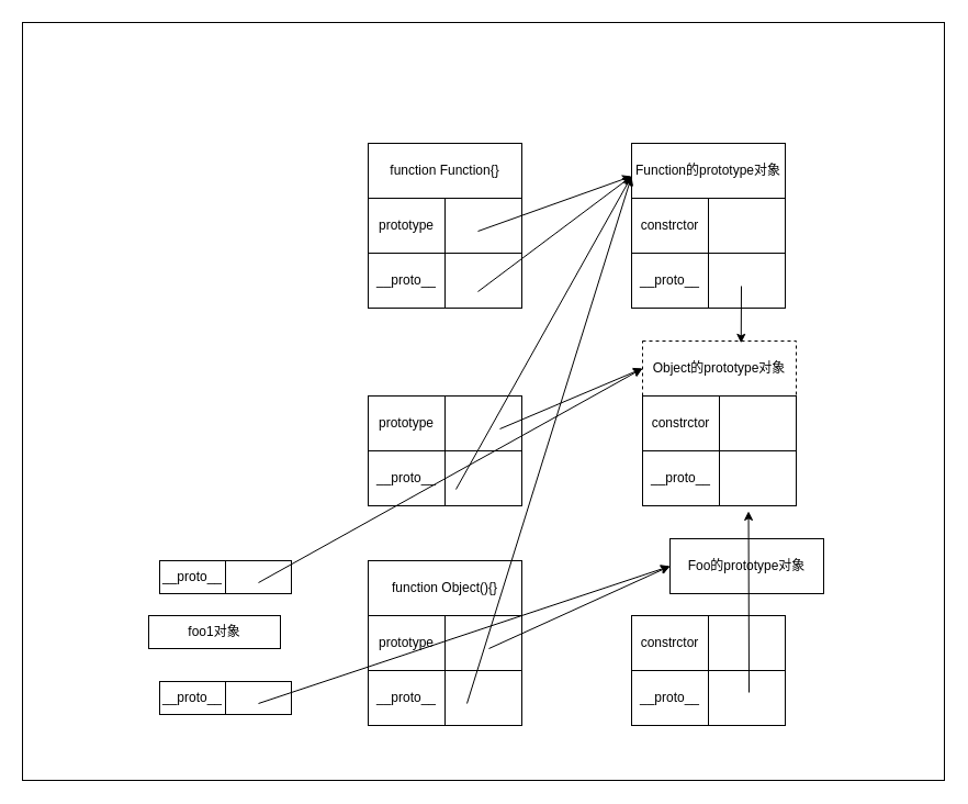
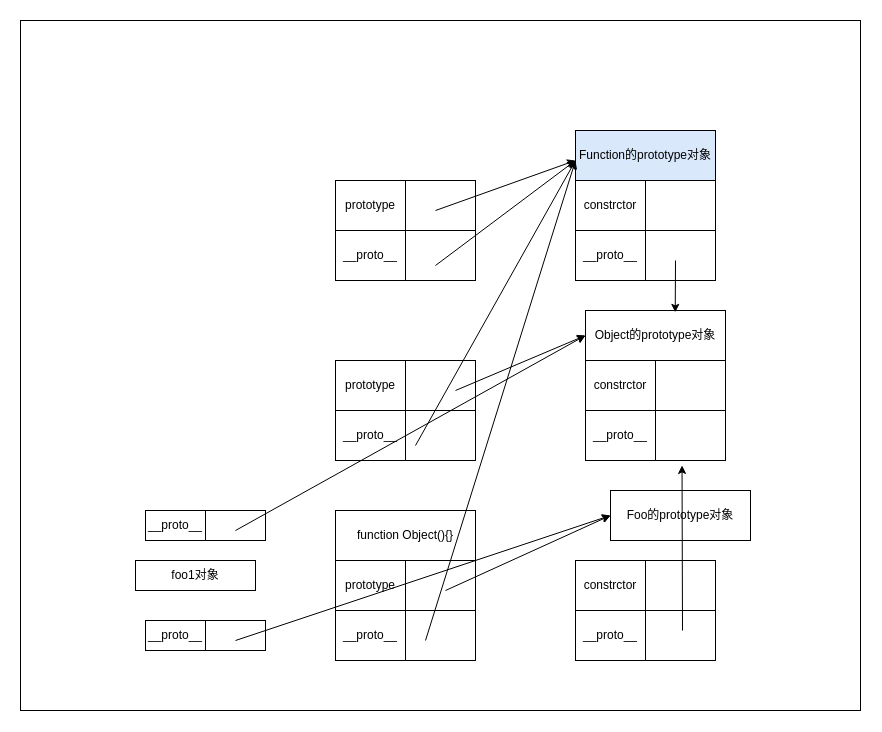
  <mxCell id="0" />
  <mxCell id="1" parent="0" />
  <mxCell id="2" value="" style="rounded=0;whiteSpace=wrap;html=1;" parent="1" vertex="1"><mxGeometry x="20" y="20" width="840" height="690" as="geometry" /></mxCell>
- <mxCell id="3" value="function Function{}" style="rounded=0;whiteSpace=wrap;html=1;" parent="1" vertex="1"><mxGeometry x="335" y="130" width="140" height="50" as="geometry" /></mxCell>
  <mxCell id="4" value="prototype" style="rounded=0;whiteSpace=wrap;html=1;" parent="1" vertex="1"><mxGeometry x="335" y="180" width="70" height="50" as="geometry" /></mxCell>
  <mxCell id="5" value="__proto__" style="rounded=0;whiteSpace=wrap;html=1;" parent="1" vertex="1"><mxGeometry x="335" y="230" width="70" height="50" as="geometry" /></mxCell>
  <mxCell id="6" value="" style="rounded=0;whiteSpace=wrap;html=1;" parent="1" vertex="1"><mxGeometry x="405" y="180" width="70" height="50" as="geometry" /></mxCell>
  <mxCell id="7" value="" style="rounded=0;whiteSpace=wrap;html=1;" parent="1" vertex="1"><mxGeometry x="405" y="230" width="70" height="50" as="geometry" /></mxCell>
- <mxCell id="8" value="Function的prototype对象" style="rounded=0;whiteSpace=wrap;html=1;" parent="1" vertex="1"><mxGeometry x="575" y="130" width="140" height="50" as="geometry" /></mxCell>
+ <mxCell id="8" value="Function的prototype对象" style="rounded=0;whiteSpace=wrap;html=1;fillColor=#dae8fc;" parent="1" vertex="1"><mxGeometry x="575" y="130" width="140" height="50" as="geometry" /></mxCell>
  <mxCell id="9" value="constrctor" style="rounded=0;whiteSpace=wrap;html=1;" parent="1" vertex="1"><mxGeometry x="575" y="180" width="70" height="50" as="geometry" /></mxCell>
  <mxCell id="10" value="__proto__" style="rounded=0;whiteSpace=wrap;html=1;" parent="1" vertex="1"><mxGeometry x="575" y="230" width="70" height="50" as="geometry" /></mxCell>
  <mxCell id="11" value="" style="rounded=0;whiteSpace=wrap;html=1;" parent="1" vertex="1"><mxGeometry x="645" y="180" width="70" height="50" as="geometry" /></mxCell>
  <mxCell id="12" value="" style="rounded=0;whiteSpace=wrap;html=1;" parent="1" vertex="1"><mxGeometry x="645" y="230" width="70" height="50" as="geometry" /></mxCell>
  <mxCell id="13" value="" style="endArrow=classic;html=1;" parent="1" edge="1"><mxGeometry width="50" height="50" relative="1" as="geometry"><mxPoint x="435" y="210" as="sourcePoint" /><mxPoint x="575" y="160" as="targetPoint" /></mxGeometry></mxCell>
  <mxCell id="14" value="prototype" style="rounded=0;whiteSpace=wrap;html=1;" parent="1" vertex="1"><mxGeometry x="335" y="360" width="70" height="50" as="geometry" /></mxCell>
  <mxCell id="15" value="__proto__" style="rounded=0;whiteSpace=wrap;html=1;" parent="1" vertex="1"><mxGeometry x="335" y="410" width="70" height="50" as="geometry" /></mxCell>
  <mxCell id="16" value="" style="rounded=0;whiteSpace=wrap;html=1;" parent="1" vertex="1"><mxGeometry x="405" y="360" width="70" height="50" as="geometry" /></mxCell>
  <mxCell id="17" value="" style="rounded=0;whiteSpace=wrap;html=1;" parent="1" vertex="1"><mxGeometry x="405" y="410" width="70" height="50" as="geometry" /></mxCell>
- <mxCell id="18" value="Object的prototype对象" style="rounded=0;whiteSpace=wrap;html=1;dashed=1;" parent="1" vertex="1"><mxGeometry x="585" y="310" width="140" height="50" as="geometry" /></mxCell>
+ <mxCell id="18" value="Object的prototype对象" style="rounded=0;whiteSpace=wrap;html=1;" parent="1" vertex="1"><mxGeometry x="585" y="310" width="140" height="50" as="geometry" /></mxCell>
  <mxCell id="19" value="constrctor" style="rounded=0;whiteSpace=wrap;html=1;" parent="1" vertex="1"><mxGeometry x="585" y="360" width="70" height="50" as="geometry" /></mxCell>
  <mxCell id="20" value="__proto__" style="rounded=0;whiteSpace=wrap;html=1;" parent="1" vertex="1"><mxGeometry x="585" y="410" width="70" height="50" as="geometry" /></mxCell>
  <mxCell id="21" value="" style="rounded=0;whiteSpace=wrap;html=1;" parent="1" vertex="1"><mxGeometry x="655" y="360" width="70" height="50" as="geometry" /></mxCell>
  <mxCell id="22" value="" style="rounded=0;whiteSpace=wrap;html=1;" parent="1" vertex="1"><mxGeometry x="655" y="410" width="70" height="50" as="geometry" /></mxCell>
  <mxCell id="23" value="" style="endArrow=classic;html=1;entryX=0;entryY=0.5;entryDx=0;entryDy=0;" parent="1" target="18" edge="1"><mxGeometry width="50" height="50" relative="1" as="geometry"><mxPoint x="455" y="390" as="sourcePoint" /><mxPoint x="585" y="335" as="targetPoint" /></mxGeometry></mxCell>
  <mxCell id="24" value="function Object(){}" style="rounded=0;whiteSpace=wrap;html=1;" parent="1" vertex="1"><mxGeometry x="335" y="510" width="140" height="50" as="geometry" /></mxCell>
  <mxCell id="25" value="prototype" style="rounded=0;whiteSpace=wrap;html=1;" parent="1" vertex="1"><mxGeometry x="335" y="560" width="70" height="50" as="geometry" /></mxCell>
  <mxCell id="26" value="__proto__" style="rounded=0;whiteSpace=wrap;html=1;" parent="1" vertex="1"><mxGeometry x="335" y="610" width="70" height="50" as="geometry" /></mxCell>
  <mxCell id="27" value="" style="rounded=0;whiteSpace=wrap;html=1;" parent="1" vertex="1"><mxGeometry x="405" y="560" width="70" height="50" as="geometry" /></mxCell>
  <mxCell id="28" value="" style="rounded=0;whiteSpace=wrap;html=1;" parent="1" vertex="1"><mxGeometry x="405" y="610" width="70" height="50" as="geometry" /></mxCell>
  <mxCell id="29" value="Foo的prototype对象" style="rounded=0;whiteSpace=wrap;html=1;" parent="1" vertex="1"><mxGeometry x="610" y="490" width="140" height="50" as="geometry" /></mxCell>
  <mxCell id="30" value="constrctor" style="rounded=0;whiteSpace=wrap;html=1;" parent="1" vertex="1"><mxGeometry x="575" y="560" width="70" height="50" as="geometry" /></mxCell>
  <mxCell id="31" value="__proto__" style="rounded=0;whiteSpace=wrap;html=1;" parent="1" vertex="1"><mxGeometry x="575" y="610" width="70" height="50" as="geometry" /></mxCell>
  <mxCell id="32" value="" style="rounded=0;whiteSpace=wrap;html=1;" parent="1" vertex="1"><mxGeometry x="645" y="560" width="70" height="50" as="geometry" /></mxCell>
  <mxCell id="33" value="" style="rounded=0;whiteSpace=wrap;html=1;" parent="1" vertex="1"><mxGeometry x="645" y="610" width="70" height="50" as="geometry" /></mxCell>
  <mxCell id="34" value="" style="endArrow=classic;html=1;entryX=0;entryY=0.5;entryDx=0;entryDy=0;" parent="1" target="29" edge="1"><mxGeometry width="50" height="50" relative="1" as="geometry"><mxPoint x="445" y="590" as="sourcePoint" /><mxPoint x="495" y="540" as="targetPoint" /></mxGeometry></mxCell>
  <mxCell id="35" value="" style="endArrow=classic;html=1;" parent="1" edge="1"><mxGeometry width="50" height="50" relative="1" as="geometry"><mxPoint x="425" y="640" as="sourcePoint" /><mxPoint x="575" y="160" as="targetPoint" /></mxGeometry></mxCell>
  <mxCell id="36" value="" style="endArrow=classic;html=1;" parent="1" edge="1"><mxGeometry width="50" height="50" relative="1" as="geometry"><mxPoint x="435" y="265" as="sourcePoint" /><mxPoint x="575" y="160" as="targetPoint" /></mxGeometry></mxCell>
  <mxCell id="37" value="" style="endArrow=classic;html=1;" parent="1" edge="1"><mxGeometry width="50" height="50" relative="1" as="geometry"><mxPoint x="415" y="445" as="sourcePoint" /><mxPoint x="575" y="160" as="targetPoint" /></mxGeometry></mxCell>
  <mxCell id="38" value="" style="endArrow=classic;html=1;entryX=0.379;entryY=1.099;entryDx=0;entryDy=0;entryPerimeter=0;" parent="1" target="22" edge="1"><mxGeometry width="50" height="50" relative="1" as="geometry"><mxPoint x="682" y="630" as="sourcePoint" /><mxPoint x="735" y="585" as="targetPoint" /></mxGeometry></mxCell>
  <mxCell id="39" value="foo1对象" style="rounded=0;whiteSpace=wrap;html=1;" vertex="1" parent="1"><mxGeometry x="135" y="560" width="120" height="30" as="geometry" /></mxCell>
  <mxCell id="40" value="__proto__" style="rounded=0;whiteSpace=wrap;html=1;" vertex="1" parent="1"><mxGeometry x="145" y="620" width="60" height="30" as="geometry" /></mxCell>
  <mxCell id="41" value="" style="rounded=0;whiteSpace=wrap;html=1;" vertex="1" parent="1"><mxGeometry x="205" y="620" width="60" height="30" as="geometry" /></mxCell>
  <mxCell id="42" value="" style="endArrow=classic;html=1;entryX=0;entryY=0.5;entryDx=0;entryDy=0;" edge="1" parent="1" target="29"><mxGeometry width="50" height="50" relative="1" as="geometry"><mxPoint x="235" y="640" as="sourcePoint" /><mxPoint x="285" y="590" as="targetPoint" /></mxGeometry></mxCell>
  <mxCell id="43" value="__proto__" style="rounded=0;whiteSpace=wrap;html=1;" vertex="1" parent="1"><mxGeometry x="145" y="510" width="60" height="30" as="geometry" /></mxCell>
  <mxCell id="44" value="" style="rounded=0;whiteSpace=wrap;html=1;" vertex="1" parent="1"><mxGeometry x="205" y="510" width="60" height="30" as="geometry" /></mxCell>
  <mxCell id="45" value="" style="endArrow=classic;html=1;entryX=0;entryY=0.5;entryDx=0;entryDy=0;" edge="1" parent="1" target="18"><mxGeometry width="50" height="50" relative="1" as="geometry"><mxPoint x="235" y="530" as="sourcePoint" /><mxPoint x="285" y="480" as="targetPoint" /></mxGeometry></mxCell>
  <mxCell id="46" value="" style="endArrow=classic;html=1;entryX=0.641;entryY=0.037;entryDx=0;entryDy=0;entryPerimeter=0;" edge="1" parent="1" target="18"><mxGeometry width="50" height="50" relative="1" as="geometry"><mxPoint x="675" y="260" as="sourcePoint" /><mxPoint x="725" y="210" as="targetPoint" /></mxGeometry></mxCell>
